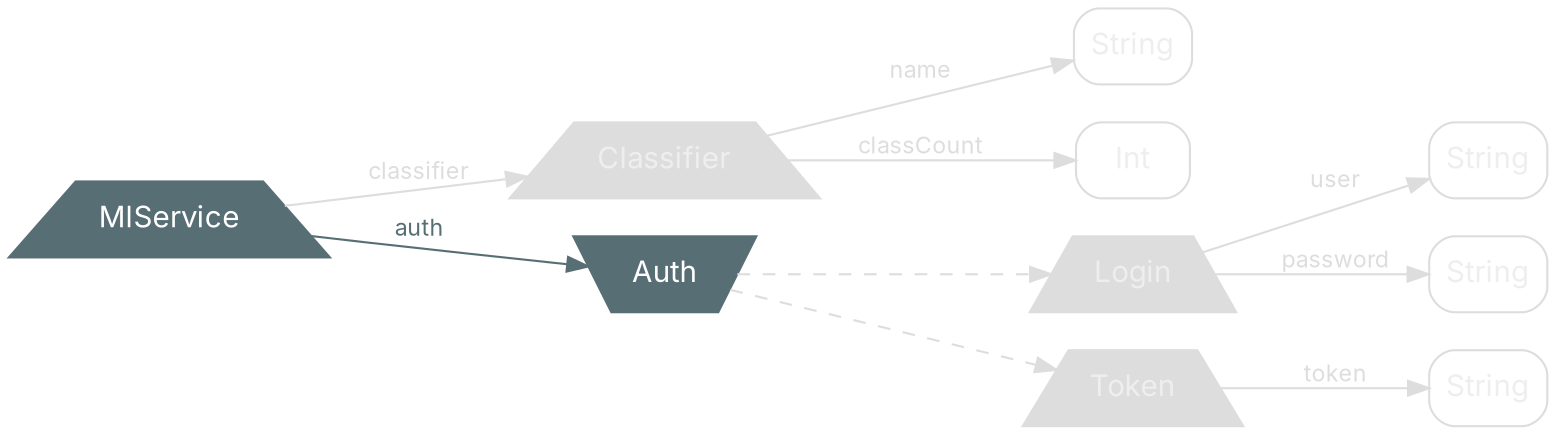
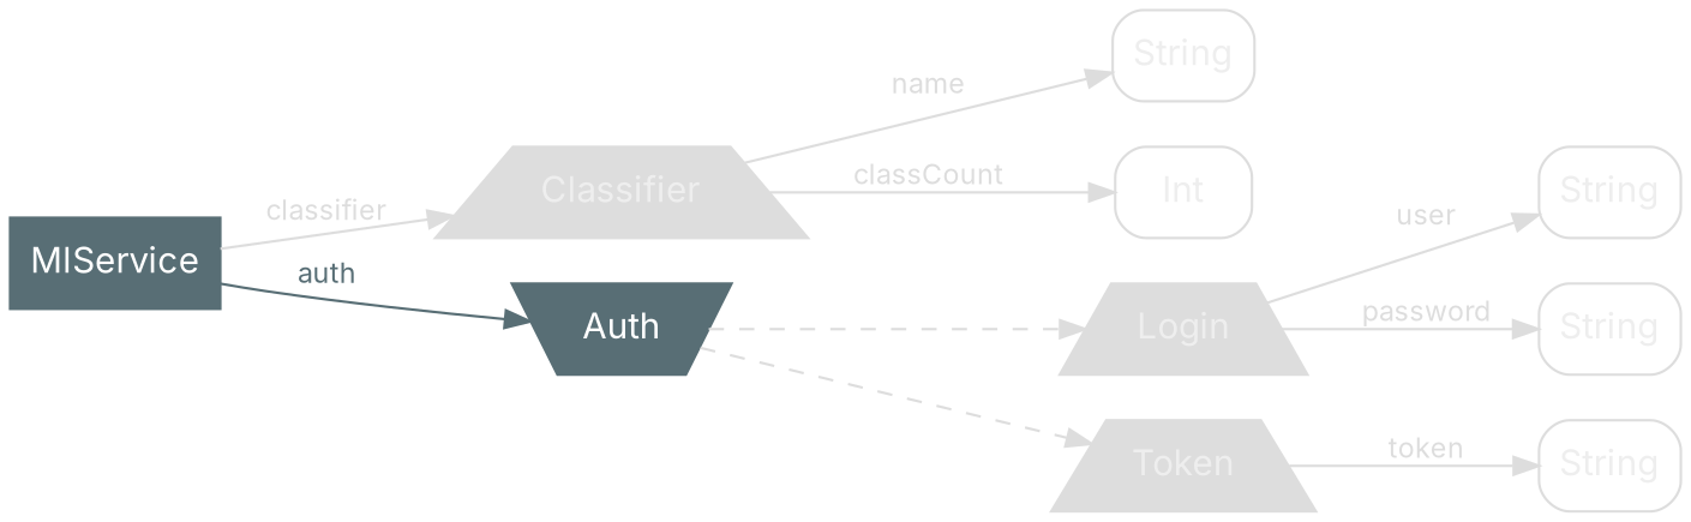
  digraph {
    rankdir=LR
    node [color="#dddddd" fillcolor="#ffffff" fontcolor="#eeeeee" fontname="Inter,Arial" shape=box style=filled]
    edge [color="#dddddd" fontcolor="#dddddd" fontname="Inter,Arial" fontsize=11]
-   n1 [color="#586E75" fillcolor="#586E75" fontcolor="#FFFFFF" label=MlService shape=trapezium]
+   n1 [color="#586E75" fillcolor="#586E75" fontcolor="#FFFFFF" label=MlService]
    n2 [fillcolor="#dddddd" label=Classifier shape=trapezium]
    n3 [color="#586E75" fillcolor="#586E75" fontcolor="#FFFFFF" label=Auth shape=invtrapezium]
    n4 [label=String style="rounded,filled"]
    n5 [label=Int style="rounded,filled"]
    n6 [fillcolor="#dddddd" label=Login shape=trapezium]
    n7 [label=String style="rounded,filled"]
    n8 [label=String style="rounded,filled"]
    n9 [fillcolor="#dddddd" label=Token shape=trapezium]
    n10 [label=String style="rounded,filled"]
    n1 -> n2 [label=classifier]
    n1 -> n3 [color="#586E75" fontcolor="#586E75" label=auth]
    n2 -> n4 [label=name]
    n2 -> n5 [label=classCount]
    n3 -> n6 [style=dashed]
    n3 -> n9 [style=dashed]
    n6 -> n7 [label=user]
    n6 -> n8 [label=password]
    n9 -> n10 [label=token]
  }
